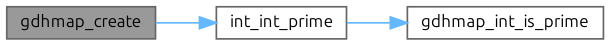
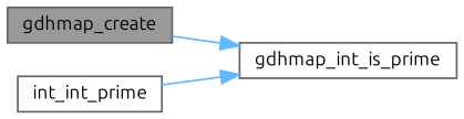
  digraph {
    fontname=Ubuntu
    rankdir=LR
    node [color=grey40 fillcolor=white fontname=Ubuntu fontsize=10 shape=box style=filled]
    edge [color=steelblue1 fontname=Ubuntu fontsize=10 labelfontname=Helvetica labelfontsize=10 style=solid]
    n1 [color=gray40 fillcolor=grey60 fontcolor=black height=0.2 label=gdhmap_create width=0.4]
    n2 [height=0.2 label=int_int_prime width=0.4]
    n3 [height=0.2 label=gdhmap_int_is_prime width=0.4]
-   n1 -> n2
+   n1 -> n3
    n2 -> n3
  }
